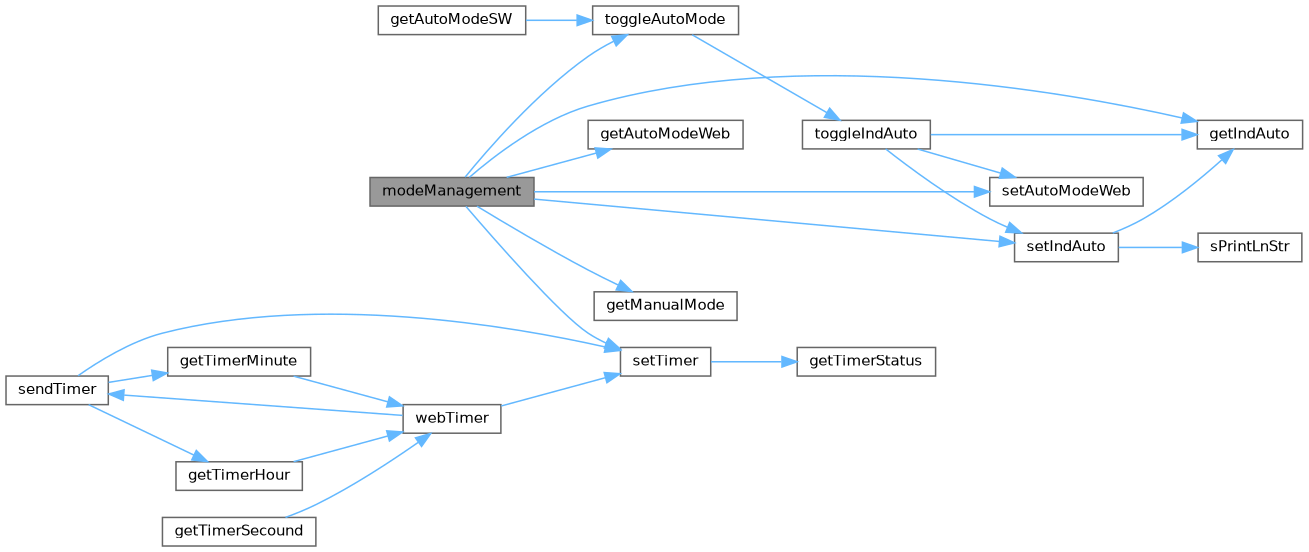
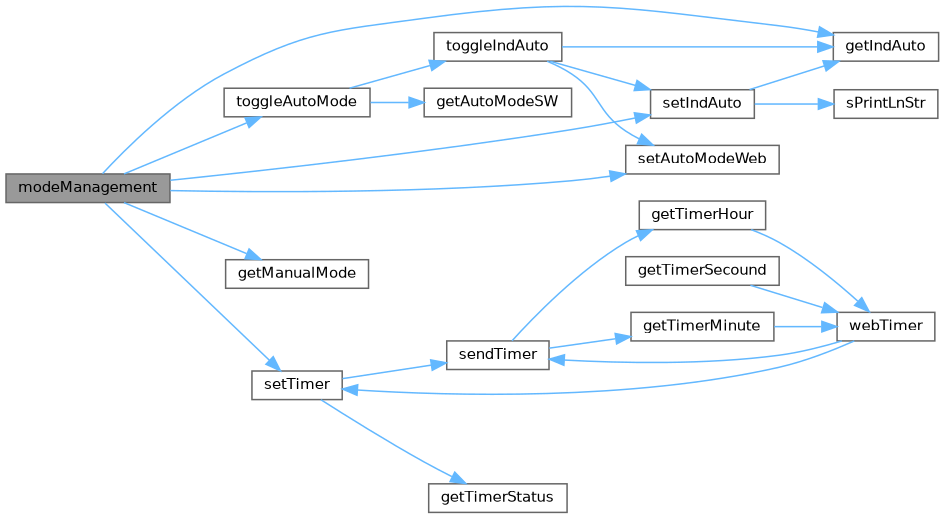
  digraph {
    rankdir=LR
    node [color=grey40 fillcolor=white fontname=Helvetica fontsize=10 shape=box style=filled]
    edge [color=steelblue1 fontname=Helvetica fontsize=10 labelfontname=Helvetica labelfontsize=10 style=solid]
    n1 [color=gray40 fillcolor=grey60 fontcolor=black height=0.2 label=modeManagement width=0.4]
-   n2 [height=0.2 label=getAutoModeWeb width=0.4]
    n3 [height=0.2 label=getIndAuto width=0.4]
    n4 [height=0.2 label=getManualMode width=0.4]
    n5 [height=0.2 label=setAutoModeWeb width=0.4]
    n6 [height=0.2 label=setIndAuto width=0.4]
    n7 [height=0.2 label=setTimer width=0.4]
    n8 [height=0.2 label=toggleAutoMode width=0.4]
    n9 [height=0.2 label=sPrintLnStr width=0.4]
    n10 [height=0.2 label=sendTimer width=0.4]
    n11 [height=0.2 label=getTimerStatus width=0.4]
    n12 [height=0.2 label=getAutoModeSW width=0.4]
    n13 [height=0.2 label=toggleIndAuto width=0.4]
    n14 [height=0.2 label=getTimerHour width=0.4]
    n15 [height=0.2 label=getTimerMinute width=0.4]
    n16 [height=0.2 label=webTimer width=0.4]
    n17 [height=0.2 label=getTimerSecound width=0.4]
-   n1 -> n2
    n1 -> n3
    n1 -> n4
    n1 -> n5
    n1 -> n6
    n1 -> n7
    n1 -> n8
    n6 -> n3
    n6 -> n9
-   n10 -> n7
+   n7 -> n10
    n7 -> n11
-   n12 -> n8
+   n8 -> n12
    n8 -> n13
    n10 -> n14
    n10 -> n15
    n13 -> n3
    n13 -> n5
    n13 -> n6
    n14 -> n16
    n15 -> n16
    n16 -> n7
    n16 -> n10
    n17 -> n16
  }
